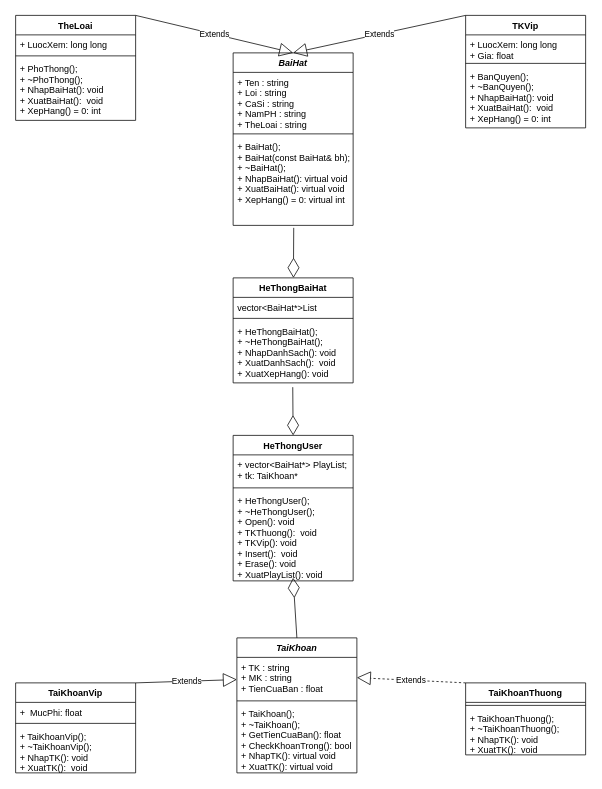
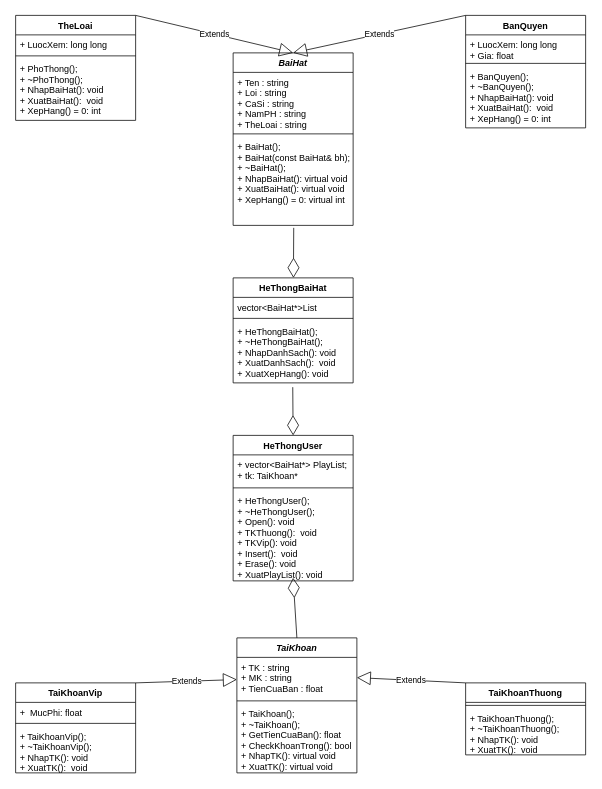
  <mxCell id="0" />
  <mxCell id="1" parent="0" />
  <mxCell id="2" value="BaiHat" style="swimlane;fontStyle=3;align=center;verticalAlign=top;childLayout=stackLayout;horizontal=1;startSize=26;horizontalStack=0;resizeParent=1;resizeParentMax=0;resizeLast=0;collapsible=1;marginBottom=0;" vertex="1" parent="1"><mxGeometry x="310" y="70" width="160" height="230" as="geometry" /></mxCell>
  <mxCell id="3" value="+ Ten : string&#10;+ Loi : string&#10;+ CaSi : string&#10;+ NamPH : string&#10;+ TheLoai : string" style="text;strokeColor=none;fillColor=none;align=left;verticalAlign=top;spacingLeft=4;spacingRight=4;overflow=hidden;rotatable=0;points=[[0,0.5],[1,0.5]];portConstraint=eastwest;" vertex="1" parent="2"><mxGeometry y="26" width="160" height="78" as="geometry" /></mxCell>
  <mxCell id="4" value="" style="line;strokeWidth=1;fillColor=none;align=left;verticalAlign=middle;spacingTop=-1;spacingLeft=3;spacingRight=3;rotatable=0;labelPosition=right;points=[];portConstraint=eastwest;" vertex="1" parent="2"><mxGeometry y="104" width="160" height="8" as="geometry" /></mxCell>
  <mxCell id="5" value="+ BaiHat();&#10;+ BaiHat(const BaiHat&amp; bh);&#10;+ ~BaiHat();&#10;+ NhapBaiHat(): virtual void &#10;+ XuatBaiHat(): virtual void&#10;+ XepHang() = 0: virtual int " style="text;strokeColor=none;fillColor=none;align=left;verticalAlign=top;spacingLeft=4;spacingRight=4;overflow=hidden;rotatable=0;points=[[0,0.5],[1,0.5]];portConstraint=eastwest;" vertex="1" parent="2"><mxGeometry y="112" width="160" height="118" as="geometry" /></mxCell>
  <mxCell id="6" value="TheLoai" style="swimlane;fontStyle=1;align=center;verticalAlign=top;childLayout=stackLayout;horizontal=1;startSize=26;horizontalStack=0;resizeParent=1;resizeParentMax=0;resizeLast=0;collapsible=1;marginBottom=0;" vertex="1" parent="1"><mxGeometry x="20" y="20" width="160" height="140" as="geometry" /></mxCell>
  <mxCell id="7" value="+ LuocXem: long long&#10;" style="text;strokeColor=none;fillColor=none;align=left;verticalAlign=top;spacingLeft=4;spacingRight=4;overflow=hidden;rotatable=0;points=[[0,0.5],[1,0.5]];portConstraint=eastwest;" vertex="1" parent="6"><mxGeometry y="26" width="160" height="24" as="geometry" /></mxCell>
  <mxCell id="8" value="" style="line;strokeWidth=1;fillColor=none;align=left;verticalAlign=middle;spacingTop=-1;spacingLeft=3;spacingRight=3;rotatable=0;labelPosition=right;points=[];portConstraint=eastwest;" vertex="1" parent="6"><mxGeometry y="50" width="160" height="8" as="geometry" /></mxCell>
  <mxCell id="9" value="+ PhoThong();&#10;+ ~PhoThong();&#10;+ NhapBaiHat(): void &#10;+ XuatBaiHat():  void&#10;+ XepHang() = 0: int " style="text;strokeColor=none;fillColor=none;align=left;verticalAlign=top;spacingLeft=4;spacingRight=4;overflow=hidden;rotatable=0;points=[[0,0.5],[1,0.5]];portConstraint=eastwest;" vertex="1" parent="6"><mxGeometry y="58" width="160" height="82" as="geometry" /></mxCell>
- <mxCell id="10" value="TKVip" style="swimlane;fontStyle=1;align=center;verticalAlign=top;childLayout=stackLayout;horizontal=1;startSize=26;horizontalStack=0;resizeParent=1;resizeParentMax=0;resizeLast=0;collapsible=1;marginBottom=0;" vertex="1" parent="1"><mxGeometry x="620" y="20" width="160" height="150" as="geometry" /></mxCell>
+ <mxCell id="10" value="BanQuyen" style="swimlane;fontStyle=1;align=center;verticalAlign=top;childLayout=stackLayout;horizontal=1;startSize=26;horizontalStack=0;resizeParent=1;resizeParentMax=0;resizeLast=0;collapsible=1;marginBottom=0;" vertex="1" parent="1"><mxGeometry x="620" y="20" width="160" height="150" as="geometry" /></mxCell>
  <mxCell id="11" value="+ LuocXem: long long&#10;+ Gia: float" style="text;strokeColor=none;fillColor=none;align=left;verticalAlign=top;spacingLeft=4;spacingRight=4;overflow=hidden;rotatable=0;points=[[0,0.5],[1,0.5]];portConstraint=eastwest;" vertex="1" parent="10"><mxGeometry y="26" width="160" height="34" as="geometry" /></mxCell>
  <mxCell id="12" value="" style="line;strokeWidth=1;fillColor=none;align=left;verticalAlign=middle;spacingTop=-1;spacingLeft=3;spacingRight=3;rotatable=0;labelPosition=right;points=[];portConstraint=eastwest;" vertex="1" parent="10"><mxGeometry y="60" width="160" height="8" as="geometry" /></mxCell>
  <mxCell id="13" value="+ BanQuyen();&#10;+ ~BanQuyen();&#10;+ NhapBaiHat(): void &#10;+ XuatBaiHat():  void&#10;+ XepHang() = 0: int " style="text;strokeColor=none;fillColor=none;align=left;verticalAlign=top;spacingLeft=4;spacingRight=4;overflow=hidden;rotatable=0;points=[[0,0.5],[1,0.5]];portConstraint=eastwest;" vertex="1" parent="10"><mxGeometry y="68" width="160" height="82" as="geometry" /></mxCell>
  <mxCell id="14" value="HeThongBaiHat" style="swimlane;fontStyle=1;align=center;verticalAlign=top;childLayout=stackLayout;horizontal=1;startSize=26;horizontalStack=0;resizeParent=1;resizeParentMax=0;resizeLast=0;collapsible=1;marginBottom=0;" vertex="1" parent="1"><mxGeometry x="310" y="370" width="160" height="140" as="geometry" /></mxCell>
  <mxCell id="15" value="vector&lt;BaiHat*&gt;List" style="text;strokeColor=none;fillColor=none;align=left;verticalAlign=top;spacingLeft=4;spacingRight=4;overflow=hidden;rotatable=0;points=[[0,0.5],[1,0.5]];portConstraint=eastwest;" vertex="1" parent="14"><mxGeometry y="26" width="160" height="24" as="geometry" /></mxCell>
  <mxCell id="16" value="" style="line;strokeWidth=1;fillColor=none;align=left;verticalAlign=middle;spacingTop=-1;spacingLeft=3;spacingRight=3;rotatable=0;labelPosition=right;points=[];portConstraint=eastwest;" vertex="1" parent="14"><mxGeometry y="50" width="160" height="8" as="geometry" /></mxCell>
  <mxCell id="17" value="+ HeThongBaiHat();&#10;+ ~HeThongBaiHat();&#10;+ NhapDanhSach(): void &#10;+ XuatDanhSach():  void&#10;+ XuatXepHang(): void " style="text;strokeColor=none;fillColor=none;align=left;verticalAlign=top;spacingLeft=4;spacingRight=4;overflow=hidden;rotatable=0;points=[[0,0.5],[1,0.5]];portConstraint=eastwest;" vertex="1" parent="14"><mxGeometry y="58" width="160" height="82" as="geometry" /></mxCell>
  <mxCell id="18" value="TaiKhoan" style="swimlane;fontStyle=3;align=center;verticalAlign=top;childLayout=stackLayout;horizontal=1;startSize=26;horizontalStack=0;resizeParent=1;resizeParentMax=0;resizeLast=0;collapsible=1;marginBottom=0;" vertex="1" parent="1"><mxGeometry x="315" y="850" width="160" height="180" as="geometry" /></mxCell>
  <mxCell id="19" value="+ TK : string&#10;+ MK : string&#10;+ TienCuaBan : float&#10;" style="text;strokeColor=none;fillColor=none;align=left;verticalAlign=top;spacingLeft=4;spacingRight=4;overflow=hidden;rotatable=0;points=[[0,0.5],[1,0.5]];portConstraint=eastwest;" vertex="1" parent="18"><mxGeometry y="26" width="160" height="54" as="geometry" /></mxCell>
  <mxCell id="20" value="" style="line;strokeWidth=1;fillColor=none;align=left;verticalAlign=middle;spacingTop=-1;spacingLeft=3;spacingRight=3;rotatable=0;labelPosition=right;points=[];portConstraint=eastwest;" vertex="1" parent="18"><mxGeometry y="80" width="160" height="8" as="geometry" /></mxCell>
  <mxCell id="21" value="+ TaiKhoan();&#10;+ ~TaiKhoan();&#10;+ GetTienCuaBan(): float&#10;+ CheckKhoanTrong(): bool&#10;+ NhapTK(): virtual void &#10;+ XuatTK(): virtual void" style="text;strokeColor=none;fillColor=none;align=left;verticalAlign=top;spacingLeft=4;spacingRight=4;overflow=hidden;rotatable=0;points=[[0,0.5],[1,0.5]];portConstraint=eastwest;" vertex="1" parent="18"><mxGeometry y="88" width="160" height="92" as="geometry" /></mxCell>
  <mxCell id="22" value="TaiKhoanVip" style="swimlane;fontStyle=1;align=center;verticalAlign=top;childLayout=stackLayout;horizontal=1;startSize=26;horizontalStack=0;resizeParent=1;resizeParentMax=0;resizeLast=0;collapsible=1;marginBottom=0;" vertex="1" parent="1"><mxGeometry x="20" y="910" width="160" height="120" as="geometry" /></mxCell>
  <mxCell id="23" value="+  MucPhi: float&#10;" style="text;strokeColor=none;fillColor=none;align=left;verticalAlign=top;spacingLeft=4;spacingRight=4;overflow=hidden;rotatable=0;points=[[0,0.5],[1,0.5]];portConstraint=eastwest;" vertex="1" parent="22"><mxGeometry y="26" width="160" height="24" as="geometry" /></mxCell>
  <mxCell id="24" value="" style="line;strokeWidth=1;fillColor=none;align=left;verticalAlign=middle;spacingTop=-1;spacingLeft=3;spacingRight=3;rotatable=0;labelPosition=right;points=[];portConstraint=eastwest;" vertex="1" parent="22"><mxGeometry y="50" width="160" height="8" as="geometry" /></mxCell>
  <mxCell id="25" value="+ TaiKhoanVip();&#10;+ ~TaiKhoanVip();&#10;+ NhapTK(): void &#10;+ XuatTK():  void" style="text;strokeColor=none;fillColor=none;align=left;verticalAlign=top;spacingLeft=4;spacingRight=4;overflow=hidden;rotatable=0;points=[[0,0.5],[1,0.5]];portConstraint=eastwest;" vertex="1" parent="22"><mxGeometry y="58" width="160" height="62" as="geometry" /></mxCell>
  <mxCell id="26" value="TaiKhoanThuong" style="swimlane;fontStyle=1;align=center;verticalAlign=top;childLayout=stackLayout;horizontal=1;startSize=26;horizontalStack=0;resizeParent=1;resizeParentMax=0;resizeLast=0;collapsible=1;marginBottom=0;" vertex="1" parent="1"><mxGeometry x="620" y="910" width="160" height="96" as="geometry" /></mxCell>
  <mxCell id="27" value="" style="line;strokeWidth=1;fillColor=none;align=left;verticalAlign=middle;spacingTop=-1;spacingLeft=3;spacingRight=3;rotatable=0;labelPosition=right;points=[];portConstraint=eastwest;" vertex="1" parent="26"><mxGeometry y="26" width="160" height="8" as="geometry" /></mxCell>
  <mxCell id="28" value="+ TaiKhoanThuong();&#10;+ ~TaiKhoanThuong();&#10;+ NhapTK(): void &#10;+ XuatTK():  void" style="text;strokeColor=none;fillColor=none;align=left;verticalAlign=top;spacingLeft=4;spacingRight=4;overflow=hidden;rotatable=0;points=[[0,0.5],[1,0.5]];portConstraint=eastwest;" vertex="1" parent="26"><mxGeometry y="34" width="160" height="62" as="geometry" /></mxCell>
  <mxCell id="29" value="HeThongUser" style="swimlane;fontStyle=1;align=center;verticalAlign=top;childLayout=stackLayout;horizontal=1;startSize=26;horizontalStack=0;resizeParent=1;resizeParentMax=0;resizeLast=0;collapsible=1;marginBottom=0;" vertex="1" parent="1"><mxGeometry x="310" y="580" width="160" height="194" as="geometry" /></mxCell>
  <mxCell id="30" value="+ vector&lt;BaiHat*&gt; PlayList;&#10;+ tk: TaiKhoan* " style="text;strokeColor=none;fillColor=none;align=left;verticalAlign=top;spacingLeft=4;spacingRight=4;overflow=hidden;rotatable=0;points=[[0,0.5],[1,0.5]];portConstraint=eastwest;" vertex="1" parent="29"><mxGeometry y="26" width="160" height="40" as="geometry" /></mxCell>
  <mxCell id="31" value="" style="line;strokeWidth=1;fillColor=none;align=left;verticalAlign=middle;spacingTop=-1;spacingLeft=3;spacingRight=3;rotatable=0;labelPosition=right;points=[];portConstraint=eastwest;" vertex="1" parent="29"><mxGeometry y="66" width="160" height="8" as="geometry" /></mxCell>
  <mxCell id="32" value="+ HeThongUser();&#10;+ ~HeThongUser();&#10;+ Open(): void &#10;+ TKThuong():  void&#10;+ TKVip(): void &#10;+ Insert():  void&#10;+ Erase(): void&#10;+ XuatPlayList(): void  " style="text;strokeColor=none;fillColor=none;align=left;verticalAlign=top;spacingLeft=4;spacingRight=4;overflow=hidden;rotatable=0;points=[[0,0.5],[1,0.5]];portConstraint=eastwest;" vertex="1" parent="29"><mxGeometry y="74" width="160" height="120" as="geometry" /></mxCell>
  <mxCell id="33" value="Extends" style="endArrow=block;endSize=16;endFill=0;html=1;rounded=0;exitX=1;exitY=0;exitDx=0;exitDy=0;entryX=0.5;entryY=0;entryDx=0;entryDy=0;" edge="1" parent="1" source="6" target="2"><mxGeometry width="160" relative="1" as="geometry"><mxPoint x="430" y="380" as="sourcePoint" /><mxPoint x="400" y="20" as="targetPoint" /></mxGeometry></mxCell>
  <mxCell id="34" value="Extends" style="endArrow=block;endSize=16;endFill=0;html=1;rounded=0;exitX=0;exitY=0;exitDx=0;exitDy=0;entryX=0.5;entryY=0;entryDx=0;entryDy=0;" edge="1" parent="1" source="10" target="2"><mxGeometry width="160" relative="1" as="geometry"><mxPoint x="190" y="30" as="sourcePoint" /><mxPoint x="400" y="80" as="targetPoint" /></mxGeometry></mxCell>
  <mxCell id="35" value="Extends" style="endArrow=block;endSize=16;endFill=0;html=1;rounded=0;exitX=1;exitY=0;exitDx=0;exitDy=0;" edge="1" parent="1" source="22" target="19"><mxGeometry width="160" relative="1" as="geometry"><mxPoint x="200" y="40" as="sourcePoint" /><mxPoint x="410" y="90" as="targetPoint" /></mxGeometry></mxCell>
- <mxCell id="36" value="Extends" style="endArrow=block;endSize=16;endFill=0;html=1;rounded=0;exitX=0;exitY=0;exitDx=0;exitDy=0;entryX=1;entryY=0.5;entryDx=0;entryDy=0;dashed=1;" edge="1" parent="1" source="26" target="19"><mxGeometry width="160" relative="1" as="geometry"><mxPoint x="210" y="50" as="sourcePoint" /><mxPoint x="420" y="100" as="targetPoint" /></mxGeometry></mxCell>
+ <mxCell id="36" value="Extends" style="endArrow=block;endSize=16;endFill=0;html=1;rounded=0;exitX=0;exitY=0;exitDx=0;exitDy=0;entryX=1;entryY=0.5;entryDx=0;entryDy=0;" edge="1" parent="1" source="26" target="19"><mxGeometry width="160" relative="1" as="geometry"><mxPoint x="210" y="50" as="sourcePoint" /><mxPoint x="420" y="100" as="targetPoint" /></mxGeometry></mxCell>
  <mxCell id="37" value="" style="endArrow=diamondThin;endFill=0;endSize=24;html=1;rounded=0;exitX=0.505;exitY=1.028;exitDx=0;exitDy=0;exitPerimeter=0;" edge="1" parent="1" source="5" target="14"><mxGeometry width="160" relative="1" as="geometry"><mxPoint x="430" y="410" as="sourcePoint" /><mxPoint x="590" y="410" as="targetPoint" /></mxGeometry></mxCell>
  <mxCell id="38" value="" style="endArrow=diamondThin;endFill=0;endSize=24;html=1;rounded=0;exitX=0.5;exitY=0;exitDx=0;exitDy=0;" edge="1" parent="1" source="18"><mxGeometry width="160" relative="1" as="geometry"><mxPoint x="430" y="560" as="sourcePoint" /><mxPoint x="390" y="770" as="targetPoint" /></mxGeometry></mxCell>
  <mxCell id="39" value="" style="endArrow=diamondThin;endFill=0;endSize=24;html=1;rounded=0;exitX=0.497;exitY=1.07;exitDx=0;exitDy=0;exitPerimeter=0;entryX=0.5;entryY=0;entryDx=0;entryDy=0;" edge="1" parent="1" source="17" target="29"><mxGeometry width="160" relative="1" as="geometry"><mxPoint x="430" y="560" as="sourcePoint" /><mxPoint x="590" y="560" as="targetPoint" /></mxGeometry></mxCell>
